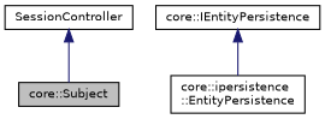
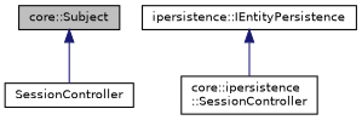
  digraph {
    node [color=black fillcolor=white fontname=Helvetica fontsize=10 shape=record style=filled]
    edge [color=midnightblue dir=back fontname=Helvetica fontsize=10 labelfontname=Helvetica labelfontsize=10 style=solid]
    n1 [fillcolor=grey75 fontcolor=black height=0.2 label="core::Subject" width=0.4]
    n2 [height=0.2 label=SessionController width=0.4]
-   n3 [height=0.2 label="core::IEntityPersistence" width=0.4]
-   n4 [height=0.2 label="core::ipersistence\l::EntityPersistence" width=0.4]
-   n2 -> n1
+   n3 [height=0.2 label="ipersistence::IEntityPersistence" width=0.4]
+   n4 [height=0.2 label="core::ipersistence\l::SessionController" width=0.4]
+   n1 -> n2
    n3 -> n4
  }
